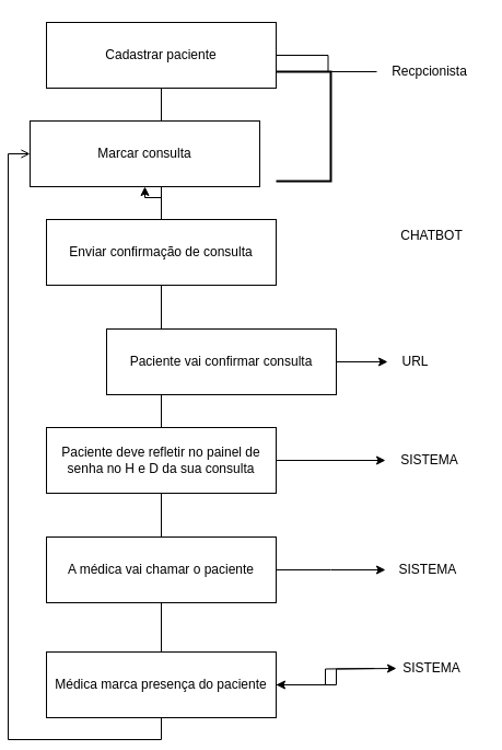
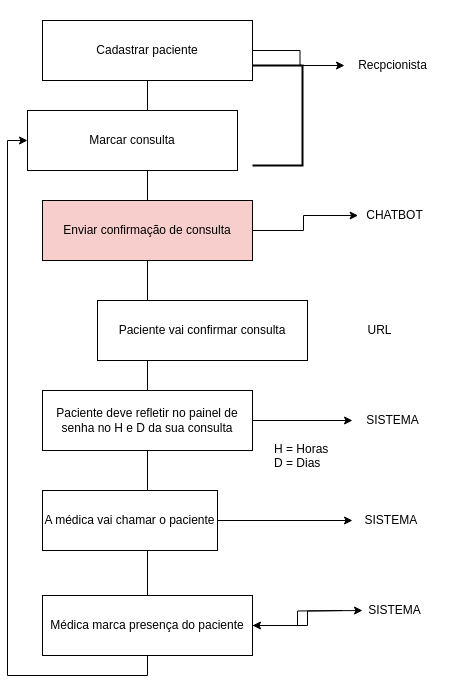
  <mxCell id="0" />
  <mxCell id="1" parent="0" />
  <mxCell id="2" value="" style="endArrow=none;html=1;rounded=0;entryX=0.5;entryY=0;entryDx=0;entryDy=0;exitX=0.5;exitY=1;exitDx=0;exitDy=0;" edge="1" parent="1" source="23" target="4"><mxGeometry width="50" height="50" relative="1" as="geometry"><mxPoint x="105" y="220" as="sourcePoint" /><mxPoint x="155" y="170" as="targetPoint" /></mxGeometry></mxCell>
- <mxCell id="3" style="edgeStyle=orthogonalEdgeStyle;rounded=0;orthogonalLoop=1;jettySize=auto;html=1;entryX=-0.033;entryY=0.5;entryDx=0;entryDy=0;entryPerimeter=0;endArrow=none;" edge="1" parent="1" source="4" target="14"><mxGeometry relative="1" as="geometry"><mxPoint x="305" y="40" as="targetPoint" /></mxGeometry></mxCell>
+ <mxCell id="3" style="edgeStyle=orthogonalEdgeStyle;rounded=0;orthogonalLoop=1;jettySize=auto;html=1;entryX=-0.033;entryY=0.5;entryDx=0;entryDy=0;entryPerimeter=0;" edge="1" parent="1" source="4" target="14"><mxGeometry relative="1" as="geometry"><mxPoint x="305" y="40" as="targetPoint" /></mxGeometry></mxCell>
  <mxCell id="4" value="Cadastrar paciente" style="rounded=0;whiteSpace=wrap;html=1;" vertex="1" parent="1"><mxGeometry x="35" y="20" width="210" height="60" as="geometry" /></mxCell>
  <mxCell id="5" value="Marcar consulta" style="rounded=0;whiteSpace=wrap;html=1;" vertex="1" parent="1"><mxGeometry x="20" y="110" width="210" height="60" as="geometry" /></mxCell>
- <mxCell id="6" style="edgeStyle=orthogonalEdgeStyle;rounded=0;orthogonalLoop=1;jettySize=auto;html=1;" edge="1" parent="1" source="7" target="5"><mxGeometry relative="1" as="geometry"><mxPoint x="325" y="230" as="targetPoint" /></mxGeometry></mxCell>
- <mxCell id="7" value="Enviar confirmação de consulta" style="rounded=0;whiteSpace=wrap;html=1;" vertex="1" parent="1"><mxGeometry x="35" y="200" width="210" height="60" as="geometry" /></mxCell>
- <mxCell id="8" style="edgeStyle=orthogonalEdgeStyle;rounded=0;orthogonalLoop=1;jettySize=auto;html=1;" edge="1" parent="1" source="9" target="13"><mxGeometry relative="1" as="geometry"><mxPoint x="325" y="330" as="targetPoint" /></mxGeometry></mxCell>
+ <mxCell id="6" style="edgeStyle=orthogonalEdgeStyle;rounded=0;orthogonalLoop=1;jettySize=auto;html=1;entryX=0.045;entryY=0.501;entryDx=0;entryDy=0;entryPerimeter=0;" edge="1" parent="1" source="7" target="12"><mxGeometry relative="1" as="geometry"><mxPoint x="325" y="230" as="targetPoint" /></mxGeometry></mxCell>
+ <mxCell id="7" value="Enviar confirmação de consulta" style="rounded=0;whiteSpace=wrap;html=1;fillColor=#f8cecc;" vertex="1" parent="1"><mxGeometry x="35" y="200" width="210" height="60" as="geometry" /></mxCell>
  <mxCell id="9" value="Paciente vai confirmar consulta" style="rounded=0;whiteSpace=wrap;html=1;" vertex="1" parent="1"><mxGeometry x="90" y="300" width="210" height="60" as="geometry" /></mxCell>
  <mxCell id="10" style="edgeStyle=orthogonalEdgeStyle;rounded=0;orthogonalLoop=1;jettySize=auto;html=1;" edge="1" parent="1" source="11" target="16"><mxGeometry relative="1" as="geometry"><mxPoint x="335" y="420" as="targetPoint" /></mxGeometry></mxCell>
  <mxCell id="11" value="Paciente deve refletir no painel de senha no H e D da sua consulta" style="rounded=0;whiteSpace=wrap;html=1;" vertex="1" parent="1"><mxGeometry x="35" y="390" width="210" height="60" as="geometry" /></mxCell>
  <mxCell id="12" value="CHATBOT" style="text;html=1;align=center;verticalAlign=middle;resizable=0;points=[];autosize=1;strokeColor=none;fillColor=none;" vertex="1" parent="1"><mxGeometry x="347" y="200" width="80" height="30" as="geometry" /></mxCell>
  <mxCell id="13" value="URL" style="text;html=1;align=center;verticalAlign=middle;resizable=0;points=[];autosize=1;strokeColor=none;fillColor=none;" vertex="1" parent="1"><mxGeometry x="347" y="315" width="50" height="30" as="geometry" /></mxCell>
  <mxCell id="14" value="Recpcionista" style="text;html=1;align=center;verticalAlign=middle;resizable=0;points=[];autosize=1;strokeColor=none;fillColor=none;" vertex="1" parent="1"><mxGeometry x="340" y="50" width="90" height="30" as="geometry" /></mxCell>
  <mxCell id="15" value="" style="strokeWidth=2;html=1;shape=mxgraph.flowchart.annotation_1;align=left;pointerEvents=1;rotation=-180;" vertex="1" parent="1"><mxGeometry x="245" y="65" width="50" height="100" as="geometry" /></mxCell>
  <mxCell id="16" value="SISTEMA" style="text;html=1;align=center;verticalAlign=middle;resizable=0;points=[];autosize=1;strokeColor=none;fillColor=none;" vertex="1" parent="1"><mxGeometry x="345" y="405" width="80" height="30" as="geometry" /></mxCell>
+ <mxCell id="17" value="H = Horas&lt;div&gt;&lt;div&gt;D = Dias&lt;/div&gt;&lt;/div&gt;" style="text;html=1;whiteSpace=wrap;overflow=hidden;rounded=0;" vertex="1" parent="1"><mxGeometry x="265" y="435" width="70" height="45" as="geometry" /></mxCell>
  <mxCell id="18" style="edgeStyle=orthogonalEdgeStyle;rounded=0;orthogonalLoop=1;jettySize=auto;html=1;exitX=1;exitY=0.5;exitDx=0;exitDy=0;" edge="1" parent="1" source="19"><mxGeometry relative="1" as="geometry"><mxPoint x="345" y="520" as="targetPoint" /></mxGeometry></mxCell>
- <mxCell id="19" value="A médica vai chamar o paciente" style="rounded=0;whiteSpace=wrap;html=1;" vertex="1" parent="1"><mxGeometry x="35" y="490" width="210" height="60" as="geometry" /></mxCell>
+ <mxCell id="19" value="A médica vai chamar o paciente" style="rounded=0;whiteSpace=wrap;html=1;" vertex="1" parent="1"><mxGeometry x="35" y="490" width="175" height="60" as="geometry" /></mxCell>
  <mxCell id="20" value="SISTEMA&amp;nbsp;" style="text;html=1;align=center;verticalAlign=middle;resizable=0;points=[];autosize=1;strokeColor=none;fillColor=none;" vertex="1" parent="1"><mxGeometry x="345" y="505" width="80" height="30" as="geometry" /></mxCell>
  <mxCell id="21" style="edgeStyle=orthogonalEdgeStyle;rounded=0;orthogonalLoop=1;jettySize=auto;html=1;exitX=1;exitY=0.5;exitDx=0;exitDy=0;" edge="1" parent="1" source="23"><mxGeometry relative="1" as="geometry"><mxPoint x="355" y="610" as="targetPoint" /></mxGeometry></mxCell>
- <mxCell id="22" style="edgeStyle=orthogonalEdgeStyle;rounded=0;orthogonalLoop=1;jettySize=auto;html=1;exitX=0.5;exitY=1;exitDx=0;exitDy=0;entryX=0;entryY=0.5;entryDx=0;entryDy=0;endArrow=open;" edge="1" parent="1" source="23" target="5"><mxGeometry relative="1" as="geometry" /></mxCell>
+ <mxCell id="22" style="edgeStyle=orthogonalEdgeStyle;rounded=0;orthogonalLoop=1;jettySize=auto;html=1;exitX=0.5;exitY=1;exitDx=0;exitDy=0;entryX=0;entryY=0.5;entryDx=0;entryDy=0;" edge="1" parent="1" source="23" target="5"><mxGeometry relative="1" as="geometry" /></mxCell>
  <mxCell id="23" value="Médica marca presença do paciente" style="rounded=0;whiteSpace=wrap;html=1;" vertex="1" parent="1"><mxGeometry x="35" y="595" width="210" height="60" as="geometry" /></mxCell>
  <mxCell id="24" value="" style="edgeStyle=orthogonalEdgeStyle;rounded=0;orthogonalLoop=1;jettySize=auto;html=1;" edge="1" parent="1" target="23"><mxGeometry relative="1" as="geometry"><mxPoint x="335" y="610" as="sourcePoint" /></mxGeometry></mxCell>
  <mxCell id="25" value="SISTEMA" style="text;html=1;align=center;verticalAlign=middle;resizable=0;points=[];autosize=1;strokeColor=none;fillColor=none;" vertex="1" parent="1"><mxGeometry x="347" y="595" width="80" height="30" as="geometry" /></mxCell>
